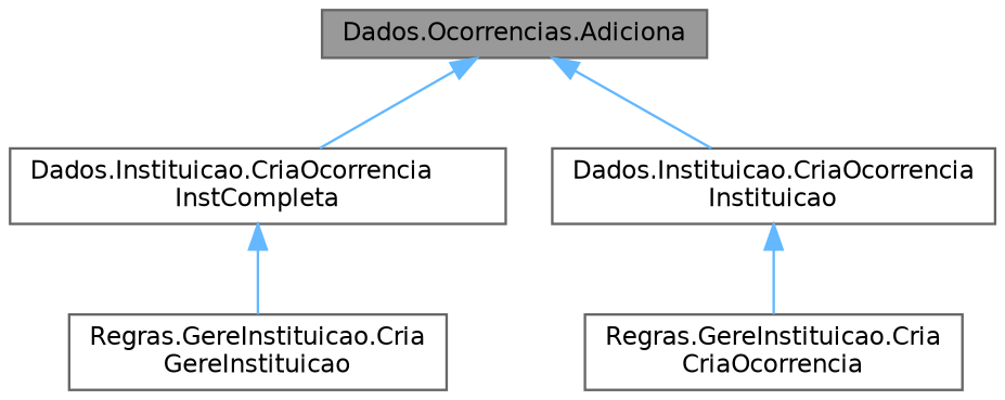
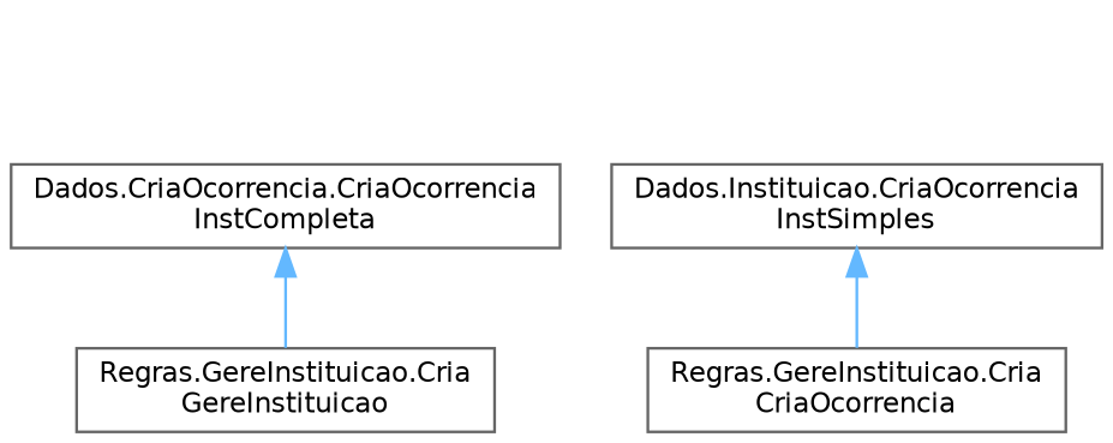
  digraph {
    rankdir=TB
    node [color=grey40 fillcolor=white fontname=Helvetica fontsize=10 shape=box style=filled]
    edge [color=steelblue1 dir=back fontname=Helvetica fontsize=10 labelfontname=Helvetica labelfontsize=10 style=solid]
-   n1 [color=gray40 fillcolor=grey60 fontcolor=black height=0.2 label="Dados.Ocorrencias.Adiciona" width=0.4]
-   n2 [height=0.2 label="Dados.Instituicao.CriaOcorrencia\lInstCompleta" width=0.4]
-   n3 [height=0.2 label="Dados.Instituicao.CriaOcorrencia\lInstituicao" width=0.4]
+   n2 [height=0.2 label="Dados.CriaOcorrencia.CriaOcorrencia\lInstCompleta" width=0.4]
+   n3 [height=0.2 label="Dados.Instituicao.CriaOcorrencia\lInstSimples" width=0.4]
    n4 [height=0.2 label="Regras.GereInstituicao.Cria\lGereInstituicao" width=0.4]
    n5 [height=0.2 label="Regras.GereInstituicao.Cria\lCriaOcorrencia" width=0.4]
-   n1 -> n2
-   n1 -> n3
    n2 -> n4
    n3 -> n5
  }
